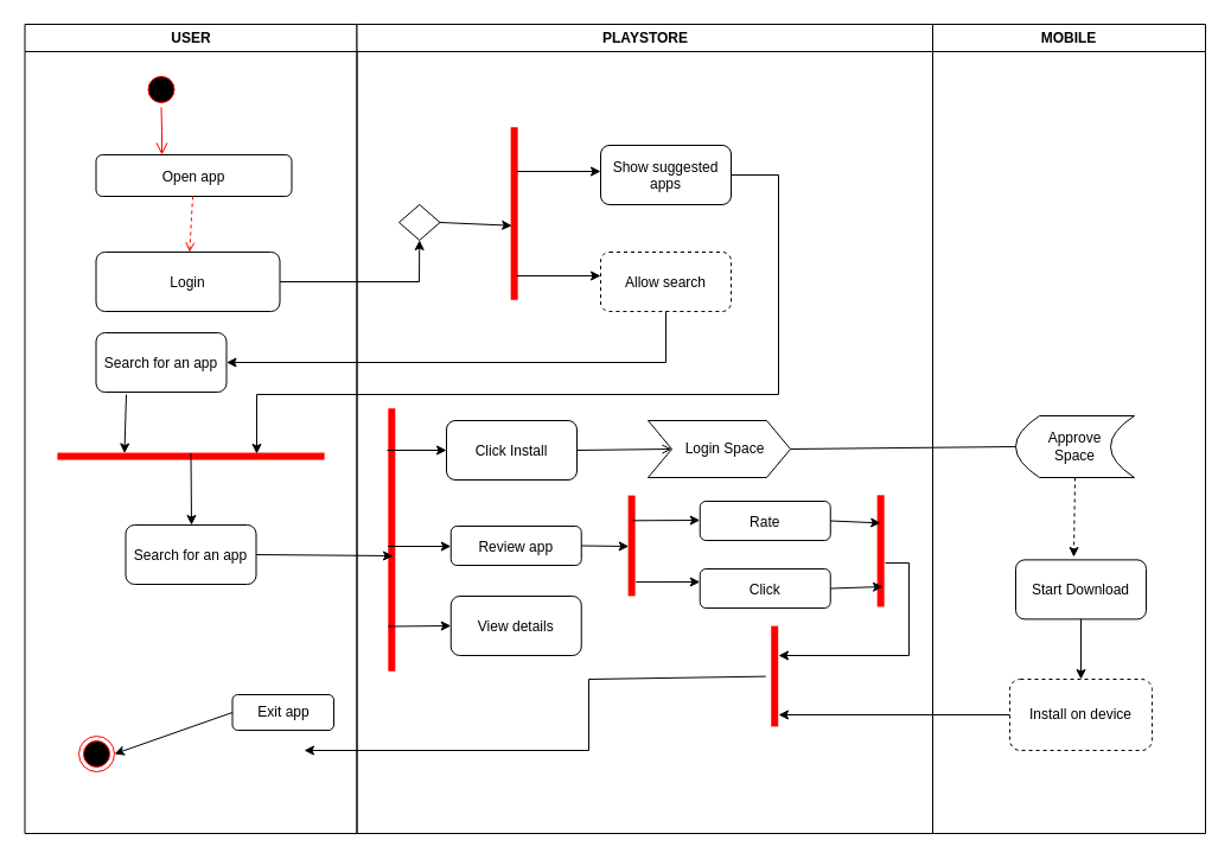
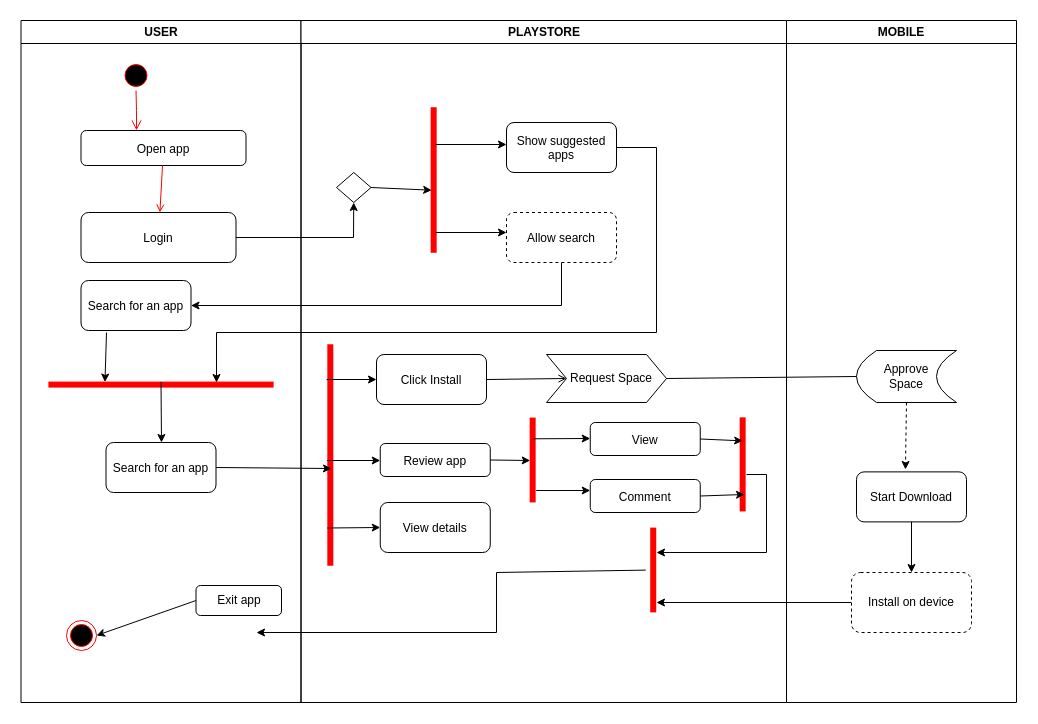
  <mxCell id="0" />
  <mxCell id="1" parent="0" />
  <mxCell id="2" value="USER" style="swimlane;whiteSpace=wrap" parent="1" vertex="1"><mxGeometry x="20.5" y="20" width="280" height="682" as="geometry" /></mxCell>
  <mxCell id="3" value="" style="ellipse;shape=startState;fillColor=#000000;strokeColor=#ff0000;" parent="2" vertex="1"><mxGeometry x="100" y="40" width="30" height="30" as="geometry" /></mxCell>
  <mxCell id="4" value="" style="edgeStyle=elbowEdgeStyle;elbow=horizontal;verticalAlign=bottom;endArrow=open;endSize=8;strokeColor=#FF0000;endFill=1;rounded=0" parent="2" source="3" target="5" edge="1"><mxGeometry x="100" y="40" as="geometry"><mxPoint x="115" y="110" as="targetPoint" /></mxGeometry></mxCell>
  <mxCell id="5" value="Open app" style="rounded=1;" parent="2" vertex="1"><mxGeometry x="60" y="110" width="165" height="35" as="geometry" /></mxCell>
  <mxCell id="6" value="Login" style="rounded=1;" parent="2" vertex="1"><mxGeometry x="60" y="192" width="155" height="50" as="geometry" /></mxCell>
- <mxCell id="7" value="" style="endArrow=open;strokeColor=#FF0000;endFill=1;rounded=0;dashed=1;" parent="2" source="5" target="6" edge="1"><mxGeometry relative="1" as="geometry" /></mxCell>
+ <mxCell id="7" value="" style="endArrow=open;strokeColor=#FF0000;endFill=1;rounded=0" parent="2" source="5" target="6" edge="1"><mxGeometry relative="1" as="geometry" /></mxCell>
  <mxCell id="8" value="Search for an app" style="rounded=1;" parent="2" vertex="1"><mxGeometry x="60" y="260" width="110" height="50" as="geometry" /></mxCell>
  <mxCell id="9" value="" style="endArrow=classic;html=1;rounded=0;entryX=0;entryY=0.75;entryDx=0;entryDy=0;" edge="1" parent="2" target="10"><mxGeometry width="50" height="50" relative="1" as="geometry"><mxPoint x="85.5" y="312" as="sourcePoint" /><mxPoint x="87.5" y="392" as="targetPoint" /></mxGeometry></mxCell>
  <mxCell id="10" value="" style="whiteSpace=wrap;strokeColor=#FF0000;fillColor=#FF0000;rotation=90;" vertex="1" parent="2"><mxGeometry x="137.5" y="252" width="5" height="224.14" as="geometry" /></mxCell>
  <mxCell id="11" value="" style="endArrow=classic;html=1;rounded=0;exitX=1;exitY=0.5;exitDx=0;exitDy=0;" edge="1" parent="2" source="25"><mxGeometry width="50" height="50" relative="1" as="geometry"><mxPoint x="335.5" y="362" as="sourcePoint" /><mxPoint x="195.5" y="362" as="targetPoint" /><Array as="points"><mxPoint x="635.5" y="127" /><mxPoint x="635.5" y="312" /><mxPoint x="195.5" y="312" /></Array></mxGeometry></mxCell>
  <mxCell id="12" value="" style="endArrow=classic;html=1;rounded=0;exitX=0;exitY=0.5;exitDx=0;exitDy=0;" edge="1" parent="2" source="10"><mxGeometry width="50" height="50" relative="1" as="geometry"><mxPoint x="135.5" y="402" as="sourcePoint" /><mxPoint x="140.5" y="422" as="targetPoint" /></mxGeometry></mxCell>
  <mxCell id="13" value="Search for an app" style="rounded=1;" vertex="1" parent="2"><mxGeometry x="85" y="422" width="110" height="50" as="geometry" /></mxCell>
  <mxCell id="14" value="" style="endArrow=classic;html=1;rounded=0;" edge="1" parent="2" source="45"><mxGeometry width="50" height="50" relative="1" as="geometry"><mxPoint x="215.5" y="622" as="sourcePoint" /><mxPoint x="235.5" y="612" as="targetPoint" /><Array as="points"><mxPoint x="475.5" y="552" /><mxPoint x="475.5" y="612" /></Array></mxGeometry></mxCell>
  <mxCell id="15" value="Exit app" style="rounded=1;whiteSpace=wrap;html=1;" vertex="1" parent="2"><mxGeometry x="175" y="565" width="85.5" height="30" as="geometry" /></mxCell>
  <mxCell id="16" value="" style="ellipse;shape=endState;fillColor=#000000;strokeColor=#ff0000" parent="2" vertex="1"><mxGeometry x="45.5" y="600" width="30" height="30" as="geometry" /></mxCell>
  <mxCell id="17" value="" style="endArrow=classic;html=1;rounded=0;exitX=0;exitY=0.5;exitDx=0;exitDy=0;entryX=1;entryY=0.5;entryDx=0;entryDy=0;" edge="1" parent="2" source="15" target="16"><mxGeometry width="50" height="50" relative="1" as="geometry"><mxPoint x="105.5" y="582" as="sourcePoint" /><mxPoint x="155.5" y="532" as="targetPoint" /></mxGeometry></mxCell>
  <mxCell id="18" value="PLAYSTORE" style="swimlane;whiteSpace=wrap" parent="1" vertex="1"><mxGeometry x="300.5" y="20" width="485.5" height="682" as="geometry" /></mxCell>
  <mxCell id="19" value="" style="rhombus;whiteSpace=wrap;html=1;rounded=0;" vertex="1" parent="18"><mxGeometry x="35.5" y="152" width="34.5" height="30" as="geometry" /></mxCell>
  <mxCell id="20" value="" style="shape=line;strokeWidth=6;strokeColor=#ff0000;rotation=90" parent="18" vertex="1"><mxGeometry x="59.84" y="152" width="145.66" height="15" as="geometry" /></mxCell>
  <mxCell id="21" value="" style="endArrow=classic;html=1;rounded=0;exitX=1;exitY=0.5;exitDx=0;exitDy=0;entryX=0.57;entryY=0.633;entryDx=0;entryDy=0;entryPerimeter=0;" edge="1" parent="18" source="19" target="20"><mxGeometry width="50" height="50" relative="1" as="geometry"><mxPoint x="65.5" y="242" as="sourcePoint" /><mxPoint x="115.5" y="192" as="targetPoint" /></mxGeometry></mxCell>
  <mxCell id="22" value="" style="endArrow=classic;html=1;rounded=0;exitX=0.11;exitY=0.234;exitDx=0;exitDy=0;exitPerimeter=0;" edge="1" parent="18"><mxGeometry width="50" height="50" relative="1" as="geometry"><mxPoint x="134.495" y="212.004" as="sourcePoint" /><mxPoint x="205.5" y="212" as="targetPoint" /></mxGeometry></mxCell>
  <mxCell id="23" value="Allow search" style="rounded=1;dashed=1;" vertex="1" parent="18"><mxGeometry x="205.5" y="192" width="110" height="50" as="geometry" /></mxCell>
  <mxCell id="24" value="" style="endArrow=classic;html=1;rounded=0;exitX=0.11;exitY=0.234;exitDx=0;exitDy=0;exitPerimeter=0;" edge="1" parent="18"><mxGeometry width="50" height="50" relative="1" as="geometry"><mxPoint x="134.495" y="124.004" as="sourcePoint" /><mxPoint x="205.5" y="124" as="targetPoint" /></mxGeometry></mxCell>
  <mxCell id="25" value="Show suggested &#10;apps" style="rounded=1;" vertex="1" parent="18"><mxGeometry x="205.5" y="102" width="110" height="50" as="geometry" /></mxCell>
  <mxCell id="26" value="" style="shape=line;strokeWidth=6;strokeColor=#ff0000;rotation=90" vertex="1" parent="18"><mxGeometry x="-81.5" y="427" width="221.63" height="15" as="geometry" /></mxCell>
  <mxCell id="27" value="" style="endArrow=classic;html=1;rounded=0;entryX=0;entryY=0.5;entryDx=0;entryDy=0;" edge="1" parent="18" target="28"><mxGeometry width="50" height="50" relative="1" as="geometry"><mxPoint x="25.5" y="359" as="sourcePoint" /><mxPoint x="75.5" y="354" as="targetPoint" /></mxGeometry></mxCell>
  <mxCell id="28" value="Click Install" style="rounded=1;" vertex="1" parent="18"><mxGeometry x="75.5" y="334" width="110" height="50" as="geometry" /></mxCell>
  <mxCell id="29" value="" style="endArrow=classic;html=1;rounded=0;" edge="1" parent="18"><mxGeometry width="50" height="50" relative="1" as="geometry"><mxPoint x="26.25" y="440" as="sourcePoint" /><mxPoint x="79.25" y="440" as="targetPoint" /></mxGeometry></mxCell>
  <mxCell id="30" value="View details" style="rounded=1;" vertex="1" parent="18"><mxGeometry x="79.25" y="482" width="110" height="50" as="geometry" /></mxCell>
  <mxCell id="31" value="" style="endArrow=classic;html=1;rounded=0;entryX=0;entryY=0.5;entryDx=0;entryDy=0;" edge="1" target="30" parent="18"><mxGeometry width="50" height="50" relative="1" as="geometry"><mxPoint x="26.25" y="507.5" as="sourcePoint" /><mxPoint x="-365.25" y="374" as="targetPoint" /></mxGeometry></mxCell>
  <mxCell id="32" value="" style="endArrow=open;html=1;rounded=0;exitX=1;exitY=0.5;exitDx=0;exitDy=0;entryX=0;entryY=0.5;entryDx=0;entryDy=0;" edge="1" parent="18" source="28" target="33"><mxGeometry width="50" height="50" relative="1" as="geometry"><mxPoint x="235.5" y="394" as="sourcePoint" /><mxPoint x="235.5" y="359" as="targetPoint" /></mxGeometry></mxCell>
- <mxCell id="33" value="&amp;nbsp; &amp;nbsp;Login Space" style="shape=step;perimeter=stepPerimeter;whiteSpace=wrap;html=1;fixedSize=1;rounded=0;size=20;" vertex="1" parent="18"><mxGeometry x="245.5" y="334" width="120" height="48" as="geometry" /></mxCell>
+ <mxCell id="33" value="&amp;nbsp; &amp;nbsp;Request Space" style="shape=step;perimeter=stepPerimeter;whiteSpace=wrap;html=1;fixedSize=1;rounded=0;size=20;" vertex="1" parent="18"><mxGeometry x="245.5" y="334" width="120" height="48" as="geometry" /></mxCell>
  <mxCell id="34" value="" style="shape=line;strokeWidth=6;strokeColor=#ff0000;rotation=90" vertex="1" parent="18"><mxGeometry x="189.25" y="432" width="84.81" height="15" as="geometry" /></mxCell>
  <mxCell id="35" value="" style="endArrow=classic;html=1;rounded=0;exitX=0.25;exitY=0.5;exitDx=0;exitDy=0;exitPerimeter=0;" edge="1" parent="18" source="34"><mxGeometry width="50" height="50" relative="1" as="geometry"><mxPoint x="259.25" y="462" as="sourcePoint" /><mxPoint x="289.25" y="418" as="targetPoint" /></mxGeometry></mxCell>
  <mxCell id="36" value="" style="endArrow=classic;html=1;rounded=0;exitX=0.86;exitY=0.26;exitDx=0;exitDy=0;exitPerimeter=0;" edge="1" parent="18" source="34"><mxGeometry width="50" height="50" relative="1" as="geometry"><mxPoint x="259.25" y="492" as="sourcePoint" /><mxPoint x="289.25" y="470" as="targetPoint" /></mxGeometry></mxCell>
- <mxCell id="37" value="Click" style="rounded=1;" vertex="1" parent="18"><mxGeometry x="289.25" y="459" width="110" height="33" as="geometry" /></mxCell>
- <mxCell id="38" value="Rate" style="rounded=1;" vertex="1" parent="18"><mxGeometry x="289.25" y="402" width="110" height="33" as="geometry" /></mxCell>
+ <mxCell id="37" value="Comment" style="rounded=1;" vertex="1" parent="18"><mxGeometry x="289.25" y="459" width="110" height="33" as="geometry" /></mxCell>
+ <mxCell id="38" value="View" style="rounded=1;" vertex="1" parent="18"><mxGeometry x="289.25" y="402" width="110" height="33" as="geometry" /></mxCell>
  <mxCell id="39" value="Review app" style="rounded=1;" vertex="1" parent="18"><mxGeometry x="79.25" y="423" width="110" height="33" as="geometry" /></mxCell>
  <mxCell id="40" value="" style="endArrow=classic;html=1;rounded=0;exitX=1;exitY=0.5;exitDx=0;exitDy=0;" edge="1" parent="18" source="39"><mxGeometry width="50" height="50" relative="1" as="geometry"><mxPoint x="209.25" y="512" as="sourcePoint" /><mxPoint x="229.25" y="440" as="targetPoint" /></mxGeometry></mxCell>
  <mxCell id="41" value="" style="shape=line;strokeWidth=6;strokeColor=#ff0000;rotation=90" vertex="1" parent="18"><mxGeometry x="394.63" y="436.38" width="94.06" height="15" as="geometry" /></mxCell>
  <mxCell id="42" value="" style="endArrow=classic;html=1;rounded=0;exitX=1;exitY=0.5;exitDx=0;exitDy=0;entryX=0.25;entryY=0.5;entryDx=0;entryDy=0;entryPerimeter=0;" edge="1" parent="18" source="38" target="41"><mxGeometry width="50" height="50" relative="1" as="geometry"><mxPoint x="305.5" y="562" as="sourcePoint" /><mxPoint x="435.5" y="419" as="targetPoint" /></mxGeometry></mxCell>
  <mxCell id="43" value="" style="endArrow=classic;html=1;rounded=0;exitX=1;exitY=0.5;exitDx=0;exitDy=0;entryX=0.82;entryY=0.377;entryDx=0;entryDy=0;entryPerimeter=0;" edge="1" parent="18" source="37" target="41"><mxGeometry width="50" height="50" relative="1" as="geometry"><mxPoint x="385.5" y="562" as="sourcePoint" /><mxPoint x="435.5" y="476" as="targetPoint" /></mxGeometry></mxCell>
  <mxCell id="44" value="" style="endArrow=classic;html=1;rounded=0;exitX=0;exitY=0.5;exitDx=0;exitDy=0;" edge="1" parent="18" source="48"><mxGeometry width="50" height="50" relative="1" as="geometry"><mxPoint x="545.5" y="582" as="sourcePoint" /><mxPoint x="355.5" y="582" as="targetPoint" /></mxGeometry></mxCell>
  <mxCell id="45" value="" style="shape=line;strokeWidth=6;strokeColor=#ff0000;rotation=90" vertex="1" parent="18"><mxGeometry x="309.82" y="542" width="84.81" height="15" as="geometry" /></mxCell>
  <mxCell id="46" value="MOBILE" style="swimlane;whiteSpace=wrap" parent="1" vertex="1"><mxGeometry x="786" y="20" width="230" height="682" as="geometry" /></mxCell>
  <mxCell id="47" value="Approve&lt;br&gt;Space" style="shape=dataStorage;whiteSpace=wrap;html=1;fixedSize=1;rounded=0;size=20;" vertex="1" parent="46"><mxGeometry x="70" y="330" width="100" height="52" as="geometry" /></mxCell>
  <mxCell id="48" value="Install on device" style="rounded=1;whiteSpace=wrap;html=1;dashed=1;" vertex="1" parent="46"><mxGeometry x="65" y="552" width="120" height="60" as="geometry" /></mxCell>
  <mxCell id="49" value="Start Download" style="rounded=1;" vertex="1" parent="46"><mxGeometry x="70" y="451.38" width="110" height="50" as="geometry" /></mxCell>
  <mxCell id="50" value="" style="endArrow=classic;html=1;rounded=0;exitX=0.5;exitY=1;exitDx=0;exitDy=0;entryX=0.445;entryY=-0.048;entryDx=0;entryDy=0;entryPerimeter=0;dashed=1;" edge="1" parent="46" source="47" target="49"><mxGeometry width="50" height="50" relative="1" as="geometry"><mxPoint x="110" y="452" as="sourcePoint" /><mxPoint x="160" y="402" as="targetPoint" /></mxGeometry></mxCell>
  <mxCell id="51" value="" style="endArrow=classic;html=1;rounded=0;exitX=0.5;exitY=1;exitDx=0;exitDy=0;entryX=0.5;entryY=0;entryDx=0;entryDy=0;" edge="1" parent="46" source="49" target="48"><mxGeometry width="50" height="50" relative="1" as="geometry"><mxPoint x="60" y="562" as="sourcePoint" /><mxPoint x="110" y="512" as="targetPoint" /></mxGeometry></mxCell>
  <mxCell id="52" value="" style="endArrow=classic;html=1;rounded=0;exitX=0.5;exitY=1;exitDx=0;exitDy=0;entryX=1;entryY=0.5;entryDx=0;entryDy=0;" edge="1" parent="1" source="23" target="8"><mxGeometry width="50" height="50" relative="1" as="geometry"><mxPoint x="356" y="402" as="sourcePoint" /><mxPoint x="406" y="352" as="targetPoint" /><Array as="points"><mxPoint x="561" y="305" /></Array></mxGeometry></mxCell>
  <mxCell id="53" value="" style="endArrow=classic;html=1;rounded=0;exitX=0.608;exitY=0.244;exitDx=0;exitDy=0;exitPerimeter=0;" edge="1" parent="1" source="41"><mxGeometry width="50" height="50" relative="1" as="geometry"><mxPoint x="766" y="662" as="sourcePoint" /><mxPoint x="656" y="552" as="targetPoint" /><Array as="points"><mxPoint x="766" y="474" /><mxPoint x="766" y="552" /></Array></mxGeometry></mxCell>
  <mxCell id="54" value="" style="endArrow=classic;html=1;rounded=0;entryX=0.5;entryY=1;entryDx=0;entryDy=0;" edge="1" parent="1" source="6" target="19"><mxGeometry width="50" height="50" relative="1" as="geometry"><mxPoint x="26" y="159" as="sourcePoint" /><mxPoint x="336" y="237" as="targetPoint" /><Array as="points"><mxPoint x="353" y="237" /></Array></mxGeometry></mxCell>
  <mxCell id="55" value="" style="endArrow=classic;html=1;rounded=0;exitX=1;exitY=0.5;exitDx=0;exitDy=0;entryX=0.561;entryY=0.421;entryDx=0;entryDy=0;entryPerimeter=0;" edge="1" parent="1" source="13" target="26"><mxGeometry width="50" height="50" relative="1" as="geometry"><mxPoint x="266" y="522" as="sourcePoint" /><mxPoint x="326" y="497" as="targetPoint" /></mxGeometry></mxCell>
  <mxCell id="56" value="" style="endArrow=none;html=1;rounded=0;exitX=1;exitY=0.5;exitDx=0;exitDy=0;entryX=0;entryY=0.5;entryDx=0;entryDy=0;" edge="1" parent="1" source="33" target="47"><mxGeometry width="50" height="50" relative="1" as="geometry"><mxPoint x="796" y="384" as="sourcePoint" /><mxPoint x="756" y="378" as="targetPoint" /></mxGeometry></mxCell>
